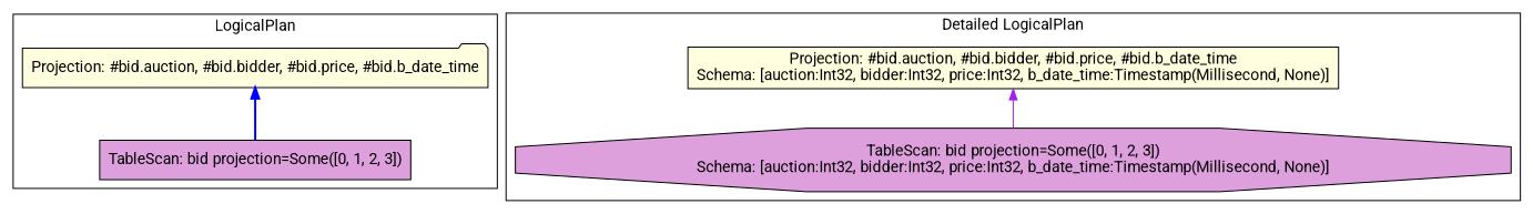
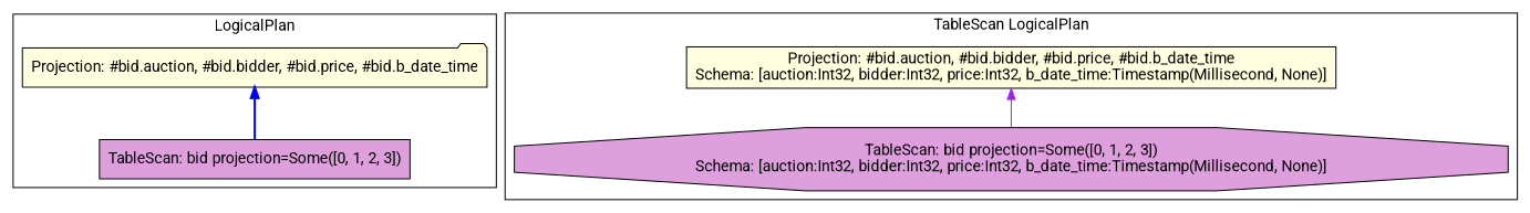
  digraph {
    fontname=Roboto
    node [shape=box style=filled fillcolor=lightyellow color=black fontname=Roboto]
    edge [arrowhead=none arrowtail=normal dir=back fontname=Roboto]
    n1 [label="Projection: #bid.auction, #bid.bidder, #bid.price, #bid.b_date_time" shape=folder]
    n2 [label="TableScan: bid projection=Some([0, 1, 2, 3])" fillcolor=plum]
    n3 [label="Projection: #bid.auction, #bid.bidder, #bid.price, #bid.b_date_time\nSchema: [auction:Int32, bidder:Int32, price:Int32, b_date_time:Timestamp(Millisecond, None)]"]
    n4 [label="TableScan: bid projection=Some([0, 1, 2, 3])\nSchema: [auction:Int32, bidder:Int32, price:Int32, b_date_time:Timestamp(Millisecond, None)]" shape=octagon fillcolor=plum]
    subgraph cluster_1 {
      label=LogicalPlan
      n1
      n2
    }
    subgraph cluster_2 {
-     label="Detailed LogicalPlan"
+     label="TableScan LogicalPlan"
      n3
      n4
    }
    n1 -> n2 [color=blue style=bold]
    n3 -> n4 [color=purple style=solid]
  }
